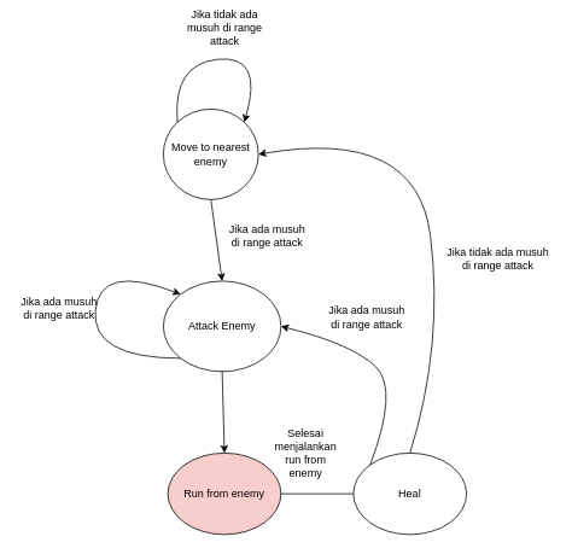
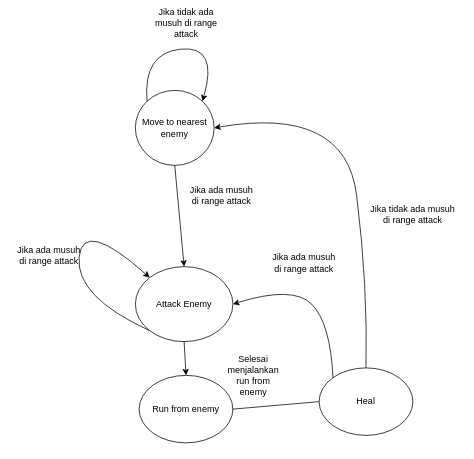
  <mxCell id="0" />
  <mxCell id="1" parent="0" />
  <mxCell id="2" value="Move to nearest enemy" style="ellipse;whiteSpace=wrap;html=1;" vertex="1" parent="1"><mxGeometry x="180" y="120" width="105" height="100" as="geometry" /></mxCell>
- <mxCell id="3" value="Attack Enemy" style="ellipse;whiteSpace=wrap;html=1;" vertex="1" parent="1"><mxGeometry x="180" y="310" width="130" height="100" as="geometry" /></mxCell>
- <mxCell id="4" value="Run from enemy" style="ellipse;whiteSpace=wrap;html=1;fillColor=#f8cecc;" vertex="1" parent="1"><mxGeometry x="185" y="500" width="125" height="90" as="geometry" /></mxCell>
- <mxCell id="5" value="Heal" style="ellipse;whiteSpace=wrap;html=1;" vertex="1" parent="1"><mxGeometry x="390" y="500" width="125" height="90" as="geometry" /></mxCell>
+ <mxCell id="3" value="Attack Enemy" style="ellipse;whiteSpace=wrap;html=1;" vertex="1" parent="1"><mxGeometry x="180" y="355" width="130" height="100" as="geometry" /></mxCell>
+ <mxCell id="4" value="Run from enemy" style="ellipse;whiteSpace=wrap;html=1;" vertex="1" parent="1"><mxGeometry x="185" y="500" width="125" height="90" as="geometry" /></mxCell>
+ <mxCell id="5" value="Heal" style="ellipse;whiteSpace=wrap;html=1;" vertex="1" parent="1"><mxGeometry x="425" y="490" width="125" height="90" as="geometry" /></mxCell>
  <mxCell id="6" value="" style="endArrow=classic;html=1;entryX=0.5;entryY=0;entryDx=0;entryDy=0;exitX=0.5;exitY=1;exitDx=0;exitDy=0;" edge="1" parent="1" source="2" target="3"><mxGeometry width="50" height="50" relative="1" as="geometry"><mxPoint x="140" y="280" as="sourcePoint" /><mxPoint x="190" y="230" as="targetPoint" /></mxGeometry></mxCell>
  <mxCell id="7" value="" style="endArrow=classic;html=1;entryX=0.5;entryY=0;entryDx=0;entryDy=0;exitX=0.5;exitY=1;exitDx=0;exitDy=0;" edge="1" parent="1" source="3" target="4"><mxGeometry width="50" height="50" relative="1" as="geometry"><mxPoint x="60" y="490" as="sourcePoint" /><mxPoint x="110" y="440" as="targetPoint" /></mxGeometry></mxCell>
  <mxCell id="8" value="" style="endArrow=none;html=1;exitX=1;exitY=0.5;exitDx=0;exitDy=0;entryX=0;entryY=0.5;entryDx=0;entryDy=0;" edge="1" parent="1" source="4" target="5"><mxGeometry width="50" height="50" relative="1" as="geometry"><mxPoint x="370" y="460" as="sourcePoint" /><mxPoint x="420" y="410" as="targetPoint" /></mxGeometry></mxCell>
  <mxCell id="9" value="Selesai menjalankan run from enemy" style="text;html=1;strokeColor=none;fillColor=none;align=center;verticalAlign=middle;whiteSpace=wrap;rounded=0;" vertex="1" parent="1"><mxGeometry x="300" y="490" width="75" height="20" as="geometry" /></mxCell>
  <mxCell id="10" value="Jika ada musuh di range attack" style="text;html=1;strokeColor=none;fillColor=none;align=center;verticalAlign=middle;whiteSpace=wrap;rounded=0;" vertex="1" parent="1"><mxGeometry x="250" y="250" width="90" height="20" as="geometry" /></mxCell>
  <mxCell id="11" value="" style="curved=1;endArrow=classic;html=1;exitX=0;exitY=0;exitDx=0;exitDy=0;entryX=1;entryY=0;entryDx=0;entryDy=0;" edge="1" parent="1" source="2" target="2"><mxGeometry width="50" height="50" relative="1" as="geometry"><mxPoint x="210" y="100" as="sourcePoint" /><mxPoint x="260" y="50" as="targetPoint" /><Array as="points"><mxPoint x="190" y="70" /><mxPoint x="291" y="60" /></Array></mxGeometry></mxCell>
  <mxCell id="12" value="Jika tidak ada musuh di range attack" style="text;html=1;strokeColor=none;fillColor=none;align=center;verticalAlign=middle;whiteSpace=wrap;rounded=0;" vertex="1" parent="1"><mxGeometry x="197.5" y="20" width="100" height="20" as="geometry" /></mxCell>
  <mxCell id="13" value="" style="curved=1;endArrow=classic;html=1;exitX=0;exitY=1;exitDx=0;exitDy=0;entryX=0;entryY=0;entryDx=0;entryDy=0;" edge="1" parent="1" source="3" target="3"><mxGeometry width="50" height="50" relative="1" as="geometry"><mxPoint x="110" y="340" as="sourcePoint" /><mxPoint x="160" y="290" as="targetPoint" /><Array as="points"><mxPoint x="100" y="395" /><mxPoint x="110" y="290" /></Array></mxGeometry></mxCell>
  <mxCell id="14" value="Jika ada musuh di range attack" style="text;html=1;strokeColor=none;fillColor=none;align=center;verticalAlign=middle;whiteSpace=wrap;rounded=0;" vertex="1" parent="1"><mxGeometry x="20" y="330" width="90" height="20" as="geometry" /></mxCell>
  <mxCell id="15" value="" style="curved=1;endArrow=classic;html=1;exitX=0.5;exitY=0;exitDx=0;exitDy=0;entryX=1;entryY=0.5;entryDx=0;entryDy=0;" edge="1" parent="1" source="5" target="2"><mxGeometry width="50" height="50" relative="1" as="geometry"><mxPoint x="440" y="380" as="sourcePoint" /><mxPoint x="490" y="330" as="targetPoint" /><Array as="points"><mxPoint x="490" y="380" /><mxPoint x="460" y="140" /></Array></mxGeometry></mxCell>
  <mxCell id="16" value="Jika tidak ada musuh di range attack" style="text;html=1;strokeColor=none;fillColor=none;align=center;verticalAlign=middle;whiteSpace=wrap;rounded=0;" vertex="1" parent="1"><mxGeometry x="490" y="280" width="120" height="10" as="geometry" /></mxCell>
  <mxCell id="17" value="" style="curved=1;endArrow=classic;html=1;exitX=0;exitY=0;exitDx=0;exitDy=0;entryX=1;entryY=0.5;entryDx=0;entryDy=0;" edge="1" parent="1" source="5" target="3"><mxGeometry width="50" height="50" relative="1" as="geometry"><mxPoint x="390" y="430" as="sourcePoint" /><mxPoint x="440" y="380" as="targetPoint" /><Array as="points"><mxPoint x="440" y="430" /><mxPoint x="390" y="380" /></Array></mxGeometry></mxCell>
  <mxCell id="18" value="Jika ada musuh di range attack" style="text;html=1;strokeColor=none;fillColor=none;align=center;verticalAlign=middle;whiteSpace=wrap;rounded=0;" vertex="1" parent="1"><mxGeometry x="360" y="340" width="90" height="20" as="geometry" /></mxCell>
